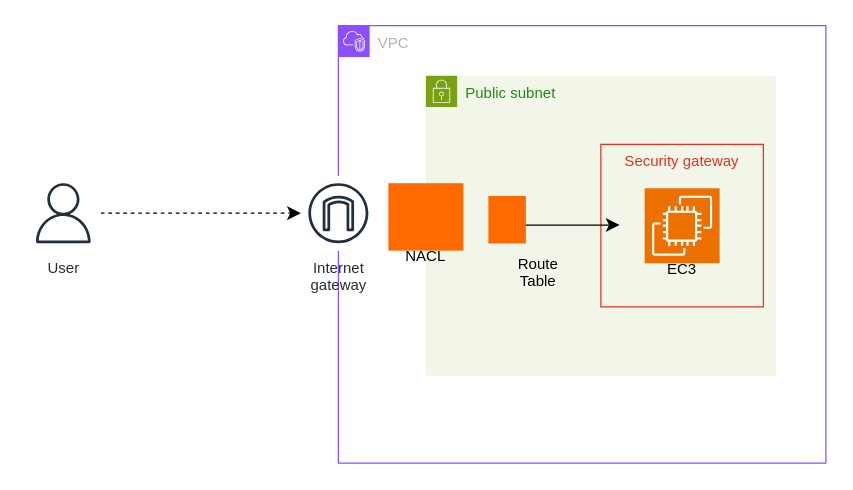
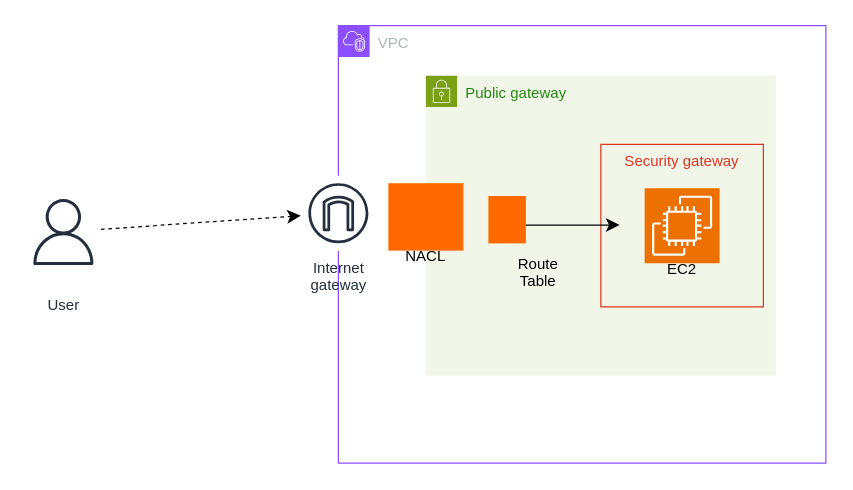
  <mxCell id="0" />
  <mxCell id="1" parent="0" />
  <mxCell id="2" value="VPC" style="points=[[0,0],[0.25,0],[0.5,0],[0.75,0],[1,0],[1,0.25],[1,0.5],[1,0.75],[1,1],[0.75,1],[0.5,1],[0.25,1],[0,1],[0,0.75],[0,0.5],[0,0.25]];outlineConnect=0;gradientColor=none;html=1;whiteSpace=wrap;fontSize=12;fontStyle=0;container=1;pointerEvents=0;collapsible=0;recursiveResize=0;shape=mxgraph.aws4.group;grIcon=mxgraph.aws4.group_vpc2;strokeColor=#8C4FFF;fillColor=none;verticalAlign=top;align=left;spacingLeft=30;fontColor=#AAB7B8;dashed=0;" vertex="1" parent="1"><mxGeometry x="270" y="20" width="390" height="350" as="geometry" /></mxCell>
  <mxCell id="3" value="Internet&#10;gateway" style="sketch=0;outlineConnect=0;fontColor=#232F3E;gradientColor=none;strokeColor=#232F3E;fillColor=#ffffff;dashed=0;verticalLabelPosition=bottom;verticalAlign=top;align=center;html=1;fontSize=12;fontStyle=0;aspect=fixed;shape=mxgraph.aws4.resourceIcon;resIcon=mxgraph.aws4.internet_gateway;" vertex="1" parent="2"><mxGeometry x="-30" y="120" width="60" height="60" as="geometry" /></mxCell>
- <mxCell id="4" value="Public subnet" style="points=[[0,0],[0.25,0],[0.5,0],[0.75,0],[1,0],[1,0.25],[1,0.5],[1,0.75],[1,1],[0.75,1],[0.5,1],[0.25,1],[0,1],[0,0.75],[0,0.5],[0,0.25]];outlineConnect=0;gradientColor=none;html=1;whiteSpace=wrap;fontSize=12;fontStyle=0;container=1;pointerEvents=0;collapsible=0;recursiveResize=0;shape=mxgraph.aws4.group;grIcon=mxgraph.aws4.group_security_group;grStroke=0;strokeColor=#7AA116;fillColor=#F2F6E8;verticalAlign=top;align=left;spacingLeft=30;fontColor=#248814;dashed=0;" vertex="1" parent="2"><mxGeometry x="70" y="40" width="280" height="240" as="geometry" /></mxCell>
+ <mxCell id="4" value="Public gateway" style="points=[[0,0],[0.25,0],[0.5,0],[0.75,0],[1,0],[1,0.25],[1,0.5],[1,0.75],[1,1],[0.75,1],[0.5,1],[0.25,1],[0,1],[0,0.75],[0,0.5],[0,0.25]];outlineConnect=0;gradientColor=none;html=1;whiteSpace=wrap;fontSize=12;fontStyle=0;container=1;pointerEvents=0;collapsible=0;recursiveResize=0;shape=mxgraph.aws4.group;grIcon=mxgraph.aws4.group_security_group;grStroke=0;strokeColor=#7AA116;fillColor=#F2F6E8;verticalAlign=top;align=left;spacingLeft=30;fontColor=#248814;dashed=0;" vertex="1" parent="2"><mxGeometry x="70" y="40" width="280" height="240" as="geometry" /></mxCell>
  <mxCell id="5" value="Security gateway" style="fillColor=none;strokeColor=#DD3522;verticalAlign=top;fontStyle=0;fontColor=#DD3522;whiteSpace=wrap;html=1;" vertex="1" parent="4"><mxGeometry x="140" y="55" width="130" height="130" as="geometry" /></mxCell>
  <mxCell id="6" value="" style="sketch=0;points=[[0,0,0],[0.25,0,0],[0.5,0,0],[0.75,0,0],[1,0,0],[0,1,0],[0.25,1,0],[0.5,1,0],[0.75,1,0],[1,1,0],[0,0.25,0],[0,0.5,0],[0,0.75,0],[1,0.25,0],[1,0.5,0],[1,0.75,0]];outlineConnect=0;fontColor=#232F3E;fillColor=#ED7100;strokeColor=#ffffff;dashed=0;verticalLabelPosition=bottom;verticalAlign=top;align=center;html=1;fontSize=12;fontStyle=0;aspect=fixed;shape=mxgraph.aws4.resourceIcon;resIcon=mxgraph.aws4.ec2;" vertex="1" parent="4"><mxGeometry x="175" y="90" width="60" height="60" as="geometry" /></mxCell>
  <mxCell id="7" style="edgeStyle=none;curved=1;rounded=0;orthogonalLoop=1;jettySize=auto;html=1;fontSize=12;startSize=8;endSize=8;" edge="1" parent="4"><mxGeometry relative="1" as="geometry"><mxPoint x="70" y="119.5" as="sourcePoint" /><mxPoint x="155" y="119.5" as="targetPoint" /><Array as="points"><mxPoint x="80" y="119.5" /></Array></mxGeometry></mxCell>
  <mxCell id="8" value="" style="points=[];aspect=fixed;html=1;align=center;shadow=0;dashed=0;fillColor=#FF6A00;strokeColor=none;shape=mxgraph.alibaba_cloud.route_table;" vertex="1" parent="4"><mxGeometry x="50" y="96.3" width="30" height="37.92" as="geometry" /></mxCell>
  <mxCell id="9" style="edgeStyle=none;curved=1;rounded=0;orthogonalLoop=1;jettySize=auto;html=1;entryX=1;entryY=0.651;entryDx=0;entryDy=0;entryPerimeter=0;fontSize=12;startSize=8;endSize=8;" edge="1" parent="4" source="8" target="8"><mxGeometry relative="1" as="geometry" /></mxCell>
  <mxCell id="10" value="Route&lt;div&gt;Table&lt;/div&gt;&lt;div&gt;&lt;br&gt;&lt;/div&gt;" style="text;html=1;align=center;verticalAlign=middle;whiteSpace=wrap;rounded=0;" vertex="1" parent="4"><mxGeometry x="60" y="150" width="60" height="30" as="geometry" /></mxCell>
- <mxCell id="11" value="EC3" style="text;html=1;align=center;verticalAlign=middle;whiteSpace=wrap;rounded=0;" vertex="1" parent="4"><mxGeometry x="175" y="140" width="60" height="30" as="geometry" /></mxCell>
+ <mxCell id="11" value="EC2" style="text;html=1;align=center;verticalAlign=middle;whiteSpace=wrap;rounded=0;" vertex="1" parent="4"><mxGeometry x="175" y="140" width="60" height="30" as="geometry" /></mxCell>
  <mxCell id="12" value="" style="points=[];aspect=fixed;html=1;align=center;shadow=0;dashed=0;fillColor=#FF6A00;strokeColor=none;shape=mxgraph.alibaba_cloud.network_acl_access_control_list;" vertex="1" parent="2"><mxGeometry x="40" y="126.07" width="60" height="53.93" as="geometry" /></mxCell>
  <mxCell id="13" value="NACL" style="text;html=1;align=center;verticalAlign=middle;whiteSpace=wrap;rounded=0;" vertex="1" parent="2"><mxGeometry x="40" y="170" width="60" height="30" as="geometry" /></mxCell>
  <mxCell id="14" value="" style="edgeStyle=none;curved=1;rounded=0;orthogonalLoop=1;jettySize=auto;html=1;fontSize=12;startSize=8;endSize=8;dashed=1;" edge="1" parent="1" source="15" target="3"><mxGeometry relative="1" as="geometry"><mxPoint x="220" y="160" as="targetPoint" /></mxGeometry></mxCell>
- <mxCell id="15" value="User" style="sketch=0;outlineConnect=0;fontColor=#232F3E;gradientColor=none;strokeColor=#232F3E;fillColor=#ffffff;dashed=0;verticalLabelPosition=bottom;verticalAlign=top;align=center;html=1;fontSize=12;fontStyle=0;aspect=fixed;shape=mxgraph.aws4.resourceIcon;resIcon=mxgraph.aws4.user;" vertex="1" parent="1"><mxGeometry x="20" y="140" width="60" height="60" as="geometry" /></mxCell>
+ <mxCell id="15" value="User" style="sketch=0;outlineConnect=0;fontColor=#232F3E;gradientColor=none;strokeColor=#232F3E;fillColor=#ffffff;dashed=0;verticalLabelPosition=bottom;verticalAlign=top;align=center;html=1;fontSize=12;fontStyle=0;aspect=fixed;shape=mxgraph.aws4.resourceIcon;resIcon=mxgraph.aws4.user;" vertex="1" parent="1"><mxGeometry x="20" y="140" width="60" height="90" as="geometry" /></mxCell>
